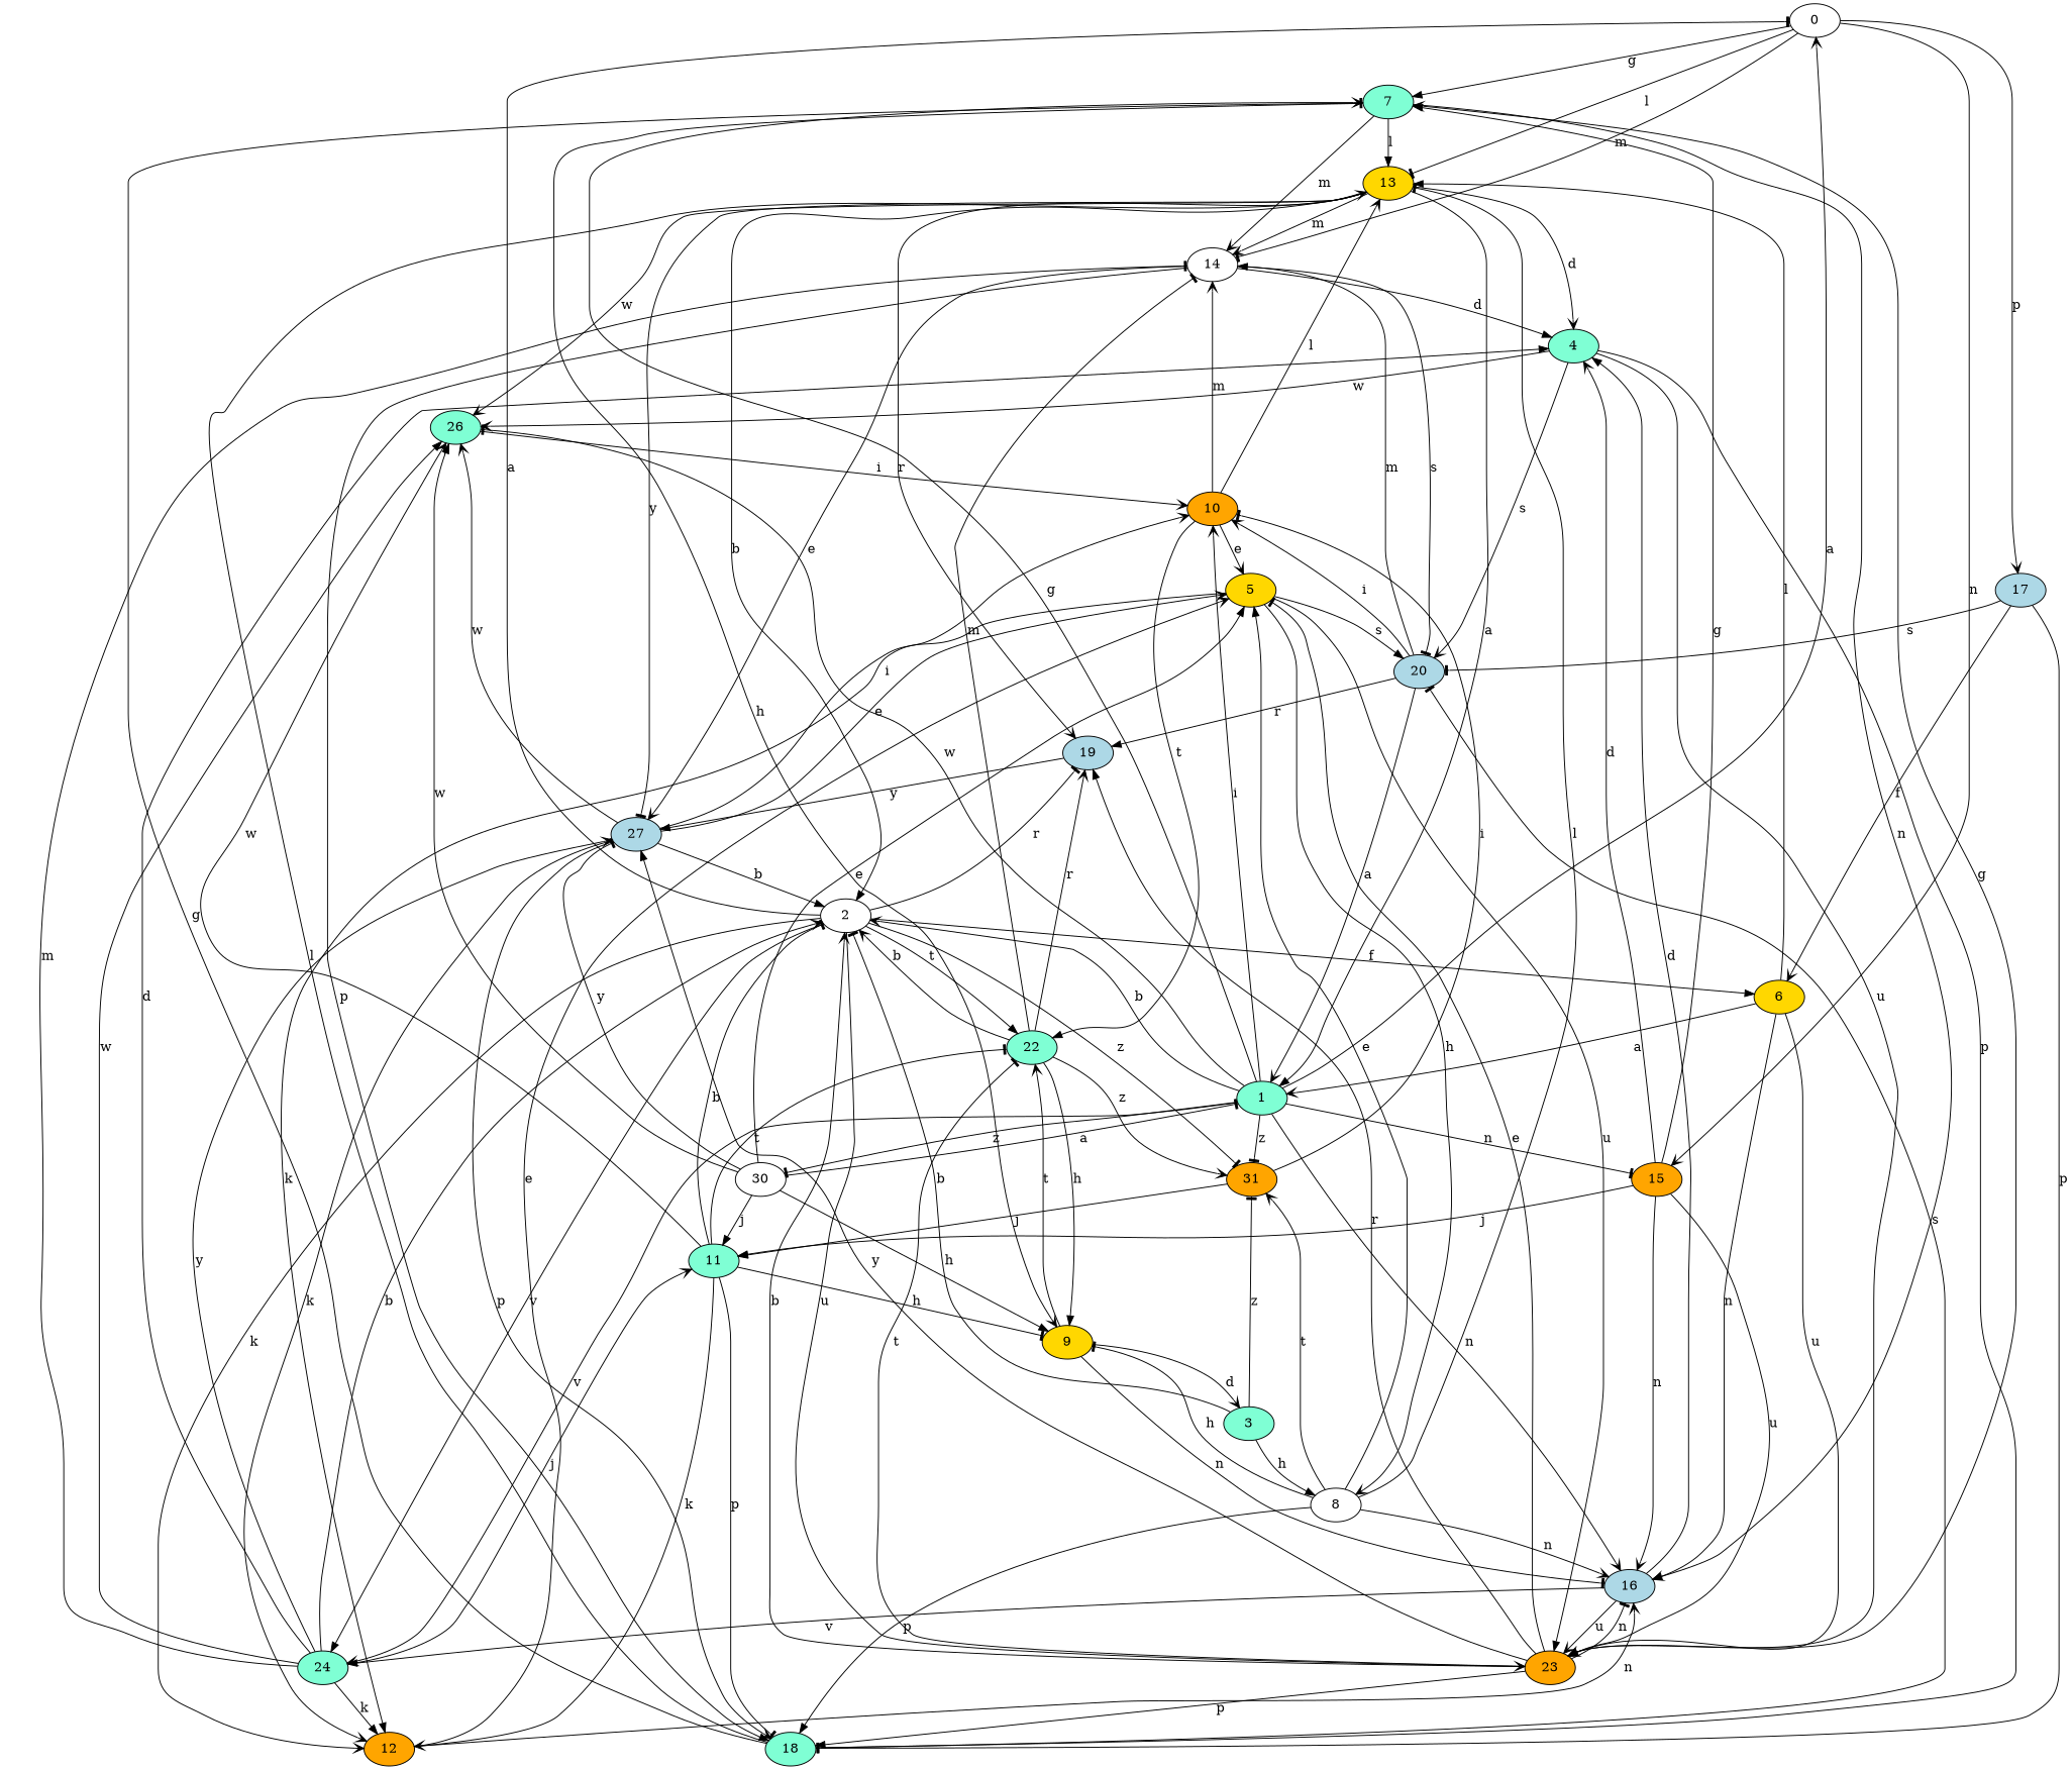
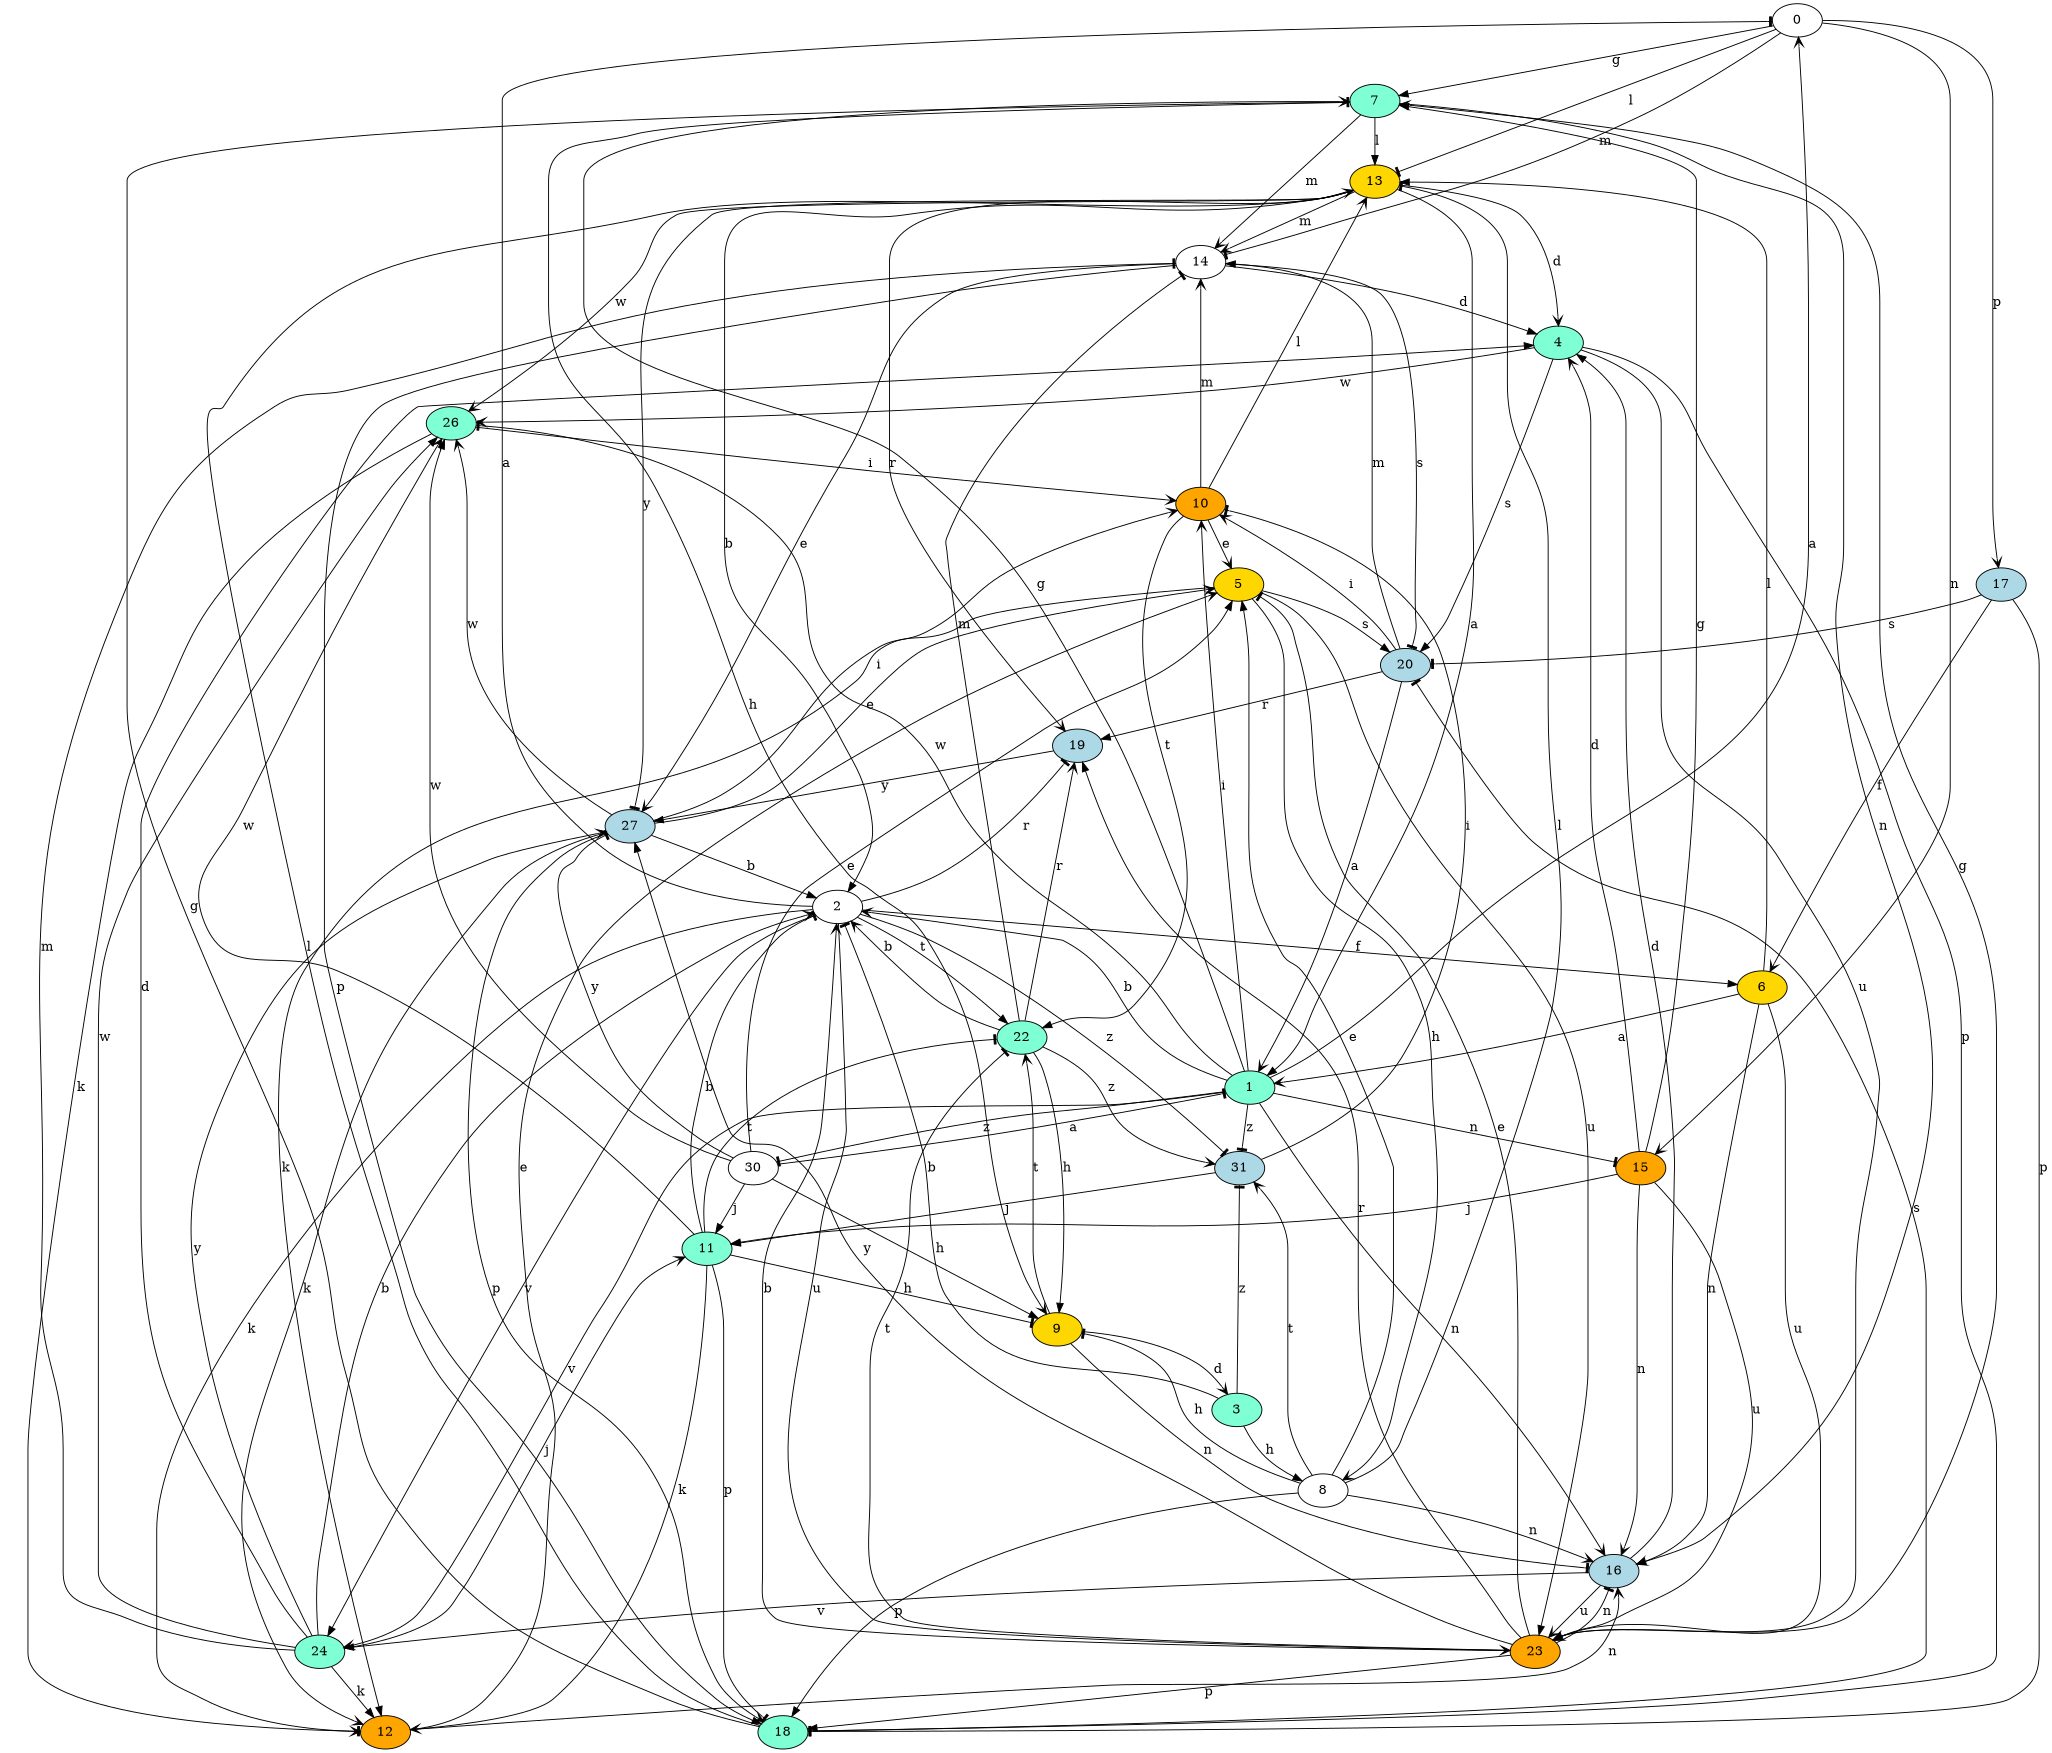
  strict digraph {
    node [fillcolor=aquamarine style=filled]
    edge [arrowhead=vee]
    0 [fillcolor=white]
    7
    13 [fillcolor=gold]
    14 [fillcolor=white]
    15 [fillcolor=orange]
    17 [fillcolor=lightblue]
    16 [fillcolor=lightblue]
    9 [fillcolor=gold]
    1
    2 [fillcolor=white]
    26
    19 [fillcolor=lightblue]
    4
    27 [fillcolor=lightblue]
    18
    20 [fillcolor=lightblue]
    23 [fillcolor=orange]
    11
    6 [fillcolor=gold]
    10 [fillcolor=orange]
    24
    30 [fillcolor=white]
-   31 [fillcolor=orange]
+   31 [fillcolor=lightblue]
    12 [fillcolor=orange]
    22
    5 [fillcolor=gold]
    3
    8 [fillcolor=white]
    0 -> 7 [arrowhead=normal label=g]
    0 -> 13 [arrowhead=tee label=l]
    0 -> 14 [arrowhead=tee label=m]
    0 -> 15 [label=n]
    0 -> 17 [label=p]
    7 -> 13 [arrowhead=normal label=l]
    7 -> 14 [label=m]
    7 -> 16 [arrowhead=normal label=n]
    7 -> 9 [label=h]
    13 -> 14 [label=m]
    13 -> 1 [arrowhead=normal label=a]
    13 -> 2 [arrowhead=normal label=b]
    13 -> 26 [label=w]
    13 -> 19 [label=r]
    13 -> 4 [label=d]
    13 -> 27 [arrowhead=tee label=y]
    14 -> 4 [arrowhead=normal label=d]
    14 -> 27 [label=e]
    14 -> 18 [arrowhead=normal label=p]
    14 -> 20 [arrowhead=tee label=s]
    15 -> 7 [arrowhead=normal label=g]
    15 -> 16 [label=n]
    15 -> 4 [label=d]
    15 -> 23 [label=u]
    15 -> 11 [arrowhead=normal label=j]
    17 -> 18 [arrowhead=tee label=p]
    17 -> 20 [arrowhead=tee label=s]
    17 -> 6 [label=f]
    16 -> 4 [arrowhead=normal label=d]
    16 -> 23 [label=u]
    16 -> 24 [arrowhead=normal label=v]
    9 -> 16 [arrowhead=tee label=n]
    9 -> 22 [label=t]
    9 -> 3 [label=d]
    1 -> 0 [label=a]
    1 -> 7 [label=g]
    1 -> 15 [arrowhead=tee label=n]
    1 -> 16 [label=n]
    1 -> 2 [label=b]
    1 -> 26 [arrowhead=tee label=w]
    1 -> 10 [label=i]
    1 -> 24 [label=v]
    1 -> 30 [arrowhead=tee label=z]
    1 -> 31 [arrowhead=tee label=z]
    2 -> 0 [arrowhead=tee label=a]
    2 -> 19 [arrowhead=tee label=r]
    2 -> 23 [label=u]
    2 -> 6 [arrowhead=normal label=f]
    2 -> 24 [arrowhead=normal label=v]
    2 -> 31 [arrowhead=tee label=z]
    2 -> 12 [label=k]
    2 -> 22 [arrowhead=normal label=t]
    26 -> 10 [label=i]
+   26 -> 12 [arrowhead=tee label=k]
    19 -> 27 [arrowhead=normal label=y]
    4 -> 26 [label=w]
    4 -> 18 [arrowhead=tee label=p]
-   4 -> 20 [label=s]
+   4 -> 20 [arrowhead=normal label=s]
    4 -> 23 [label=u]
    27 -> 2 [arrowhead=normal label=b]
    27 -> 26 [label=w]
    27 -> 18 [label=p]
    27 -> 10 [label=i]
    27 -> 12 [label=k]
    27 -> 5 [label=e]
    18 -> 7 [arrowhead=tee label=g]
    18 -> 13 [label=l]
    18 -> 20 [arrowhead=tee label=s]
    20 -> 14 [arrowhead=normal label=m]
    20 -> 1 [label=a]
    20 -> 19 [arrowhead=normal label=r]
    20 -> 10 [label=i]
    23 -> 7 [label=g]
    23 -> 16 [arrowhead=tee label=n]
    23 -> 2 [label=b]
    23 -> 19 [arrowhead=normal label=r]
    23 -> 27 [arrowhead=normal label=y]
    23 -> 18 [arrowhead=normal label=p]
    23 -> 22 [arrowhead=tee label=t]
    23 -> 5 [arrowhead=tee label=e]
    11 -> 9 [arrowhead=tee label=h]
    11 -> 2 [arrowhead=tee label=b]
    11 -> 26 [label=w]
    11 -> 18 [arrowhead=tee label=p]
    11 -> 12 [label=k]
    11 -> 22 [arrowhead=tee label=t]
    6 -> 13 [arrowhead=normal label=l]
    6 -> 16 [label=n]
    6 -> 1 [label=a]
    6 -> 23 [arrowhead=normal label=u]
    10 -> 13 [label=l]
    10 -> 14 [label=m]
    10 -> 22 [arrowhead=normal label=t]
    10 -> 5 [label=e]
    24 -> 14 [arrowhead=tee label=m]
    24 -> 2 [label=b]
    24 -> 26 [arrowhead=normal label=w]
    24 -> 4 [arrowhead=normal label=d]
    24 -> 27 [label=y]
    24 -> 11 [label=j]
    24 -> 12 [arrowhead=normal label=k]
    30 -> 9 [arrowhead=normal label=h]
    30 -> 1 [arrowhead=tee label=a]
    30 -> 26 [arrowhead=normal label=w]
    30 -> 27 [arrowhead=tee label=y]
    30 -> 11 [arrowhead=normal label=j]
    30 -> 5 [arrowhead=normal label=e]
    31 -> 11 [arrowhead=normal label=j]
    31 -> 10 [arrowhead=tee label=i]
    12 -> 16 [label=n]
    12 -> 5 [label=e]
    22 -> 14 [arrowhead=tee label=m]
    22 -> 9 [arrowhead=normal label=h]
    22 -> 2 [label=b]
    22 -> 19 [label=r]
    22 -> 31 [label=z]
    5 -> 20 [arrowhead=normal label=s]
    5 -> 23 [arrowhead=normal label=u]
    5 -> 12 [arrowhead=normal label=k]
    5 -> 8 [label=h]
    3 -> 2 [arrowhead=tee label=b]
    3 -> 31 [arrowhead=tee label=z]
    3 -> 8 [arrowhead=normal label=h]
    8 -> 13 [arrowhead=tee label=l]
    8 -> 16 [label=n]
    8 -> 9 [arrowhead=tee label=h]
    8 -> 18 [arrowhead=normal label=p]
    8 -> 31 [label=t]
    8 -> 5 [arrowhead=normal label=e]
  }
